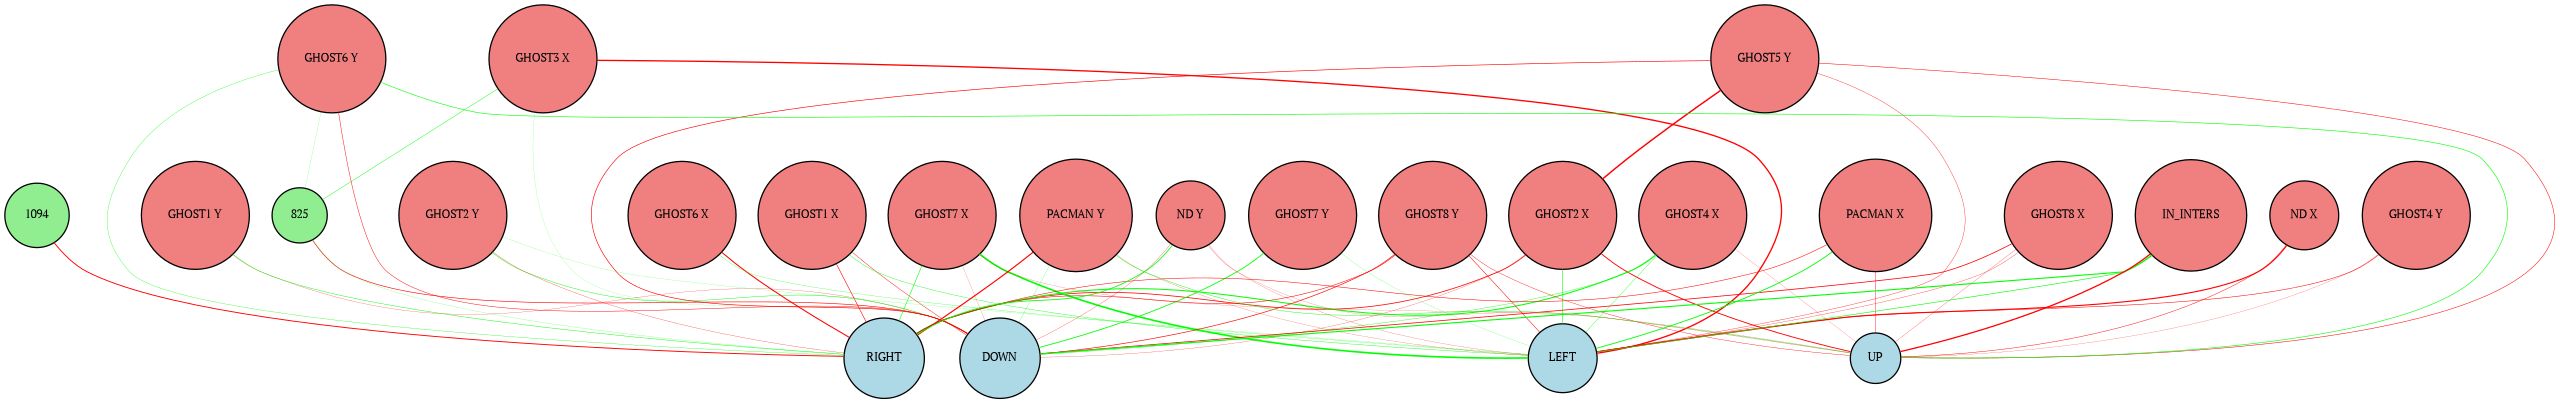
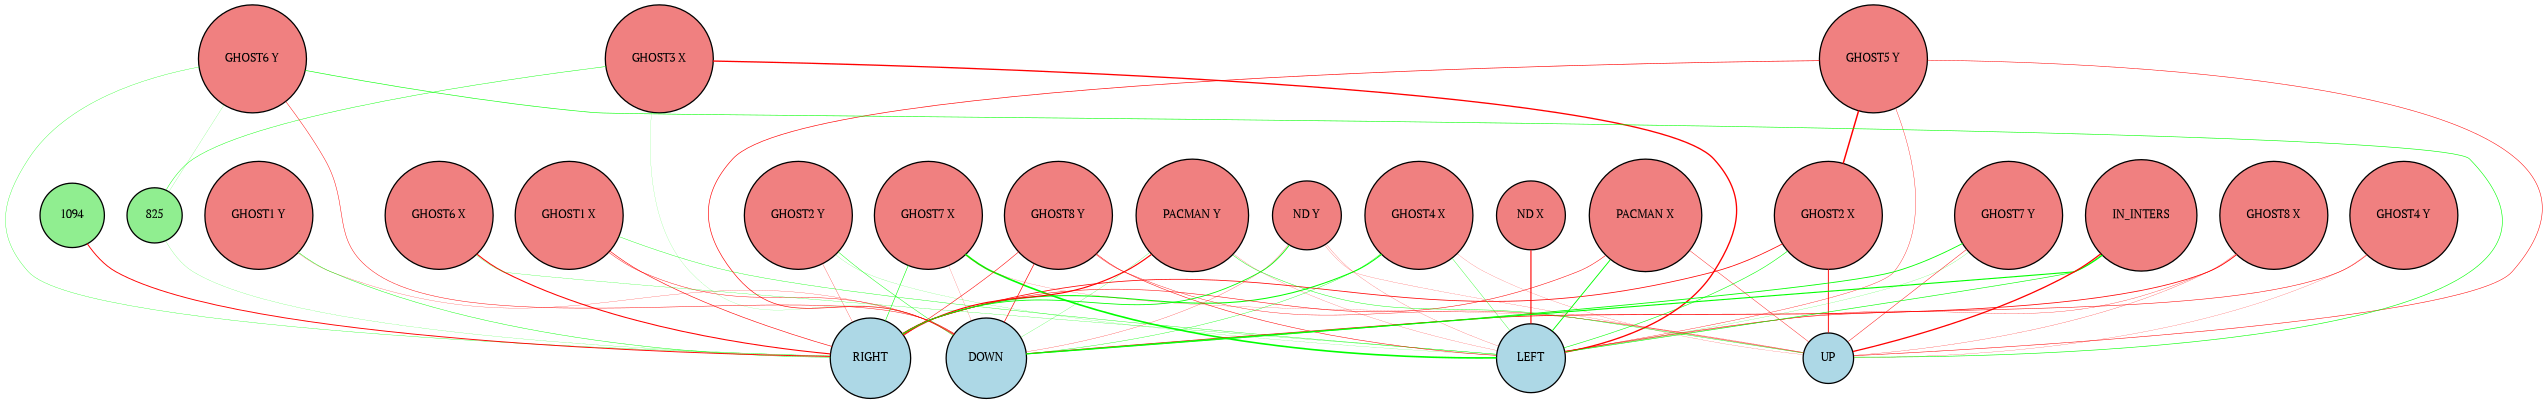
  digraph {
    fontname="PT Serif"
    node [bgcolor=black fillcolor=lightcoral fontname="PT Serif" fontsize=9 shape=circle style=filled]
    edge [arrowhead=none color=red fontname="PT Serif" style=solid]
    "GHOST1 X" [height=0.2 width=0.2]
    DOWN [fillcolor=lightblue height=0.2 width=0.2]
    RIGHT [fillcolor=lightblue height=0.2 width=0.2]
    LEFT [fillcolor=lightblue height=0.2 width=0.2]
    "GHOST1 Y" [height=0.2 width=0.2]
    "GHOST2 X" [height=0.2 width=0.2]
    UP [fillcolor=lightblue height=0.2 width=0.2]
    "GHOST2 Y" [height=0.2 width=0.2]
    "GHOST3 X" [height=0.2 width=0.2]
    825 [fillcolor=lightgreen height=0.2 width=0.2]
    "GHOST4 X" [height=0.2 width=0.2]
    "GHOST4 Y" [height=0.2 width=0.2]
    "GHOST5 Y" [height=0.2 width=0.2]
    "GHOST6 X" [height=0.2 width=0.2]
    "GHOST6 Y" [height=0.2 width=0.2]
    "GHOST7 X" [height=0.2 width=0.2]
    "GHOST7 Y" [height=0.2 width=0.2]
    "GHOST8 X" [height=0.2 width=0.2]
    "GHOST8 Y" [height=0.2 width=0.2]
    "PACMAN X" [height=0.2 width=0.2]
    "PACMAN Y" [height=0.2 width=0.2]
    "ND X" [height=0.2 width=0.2]
    "ND Y" [height=0.2 width=0.2]
    IN_INTERS [height=0.2 width=0.2]
    1094 [fillcolor=lightgreen height=0.2 width=0.2]
    "GHOST1 X" -> DOWN [penwidth=0.32353101696576914]
    "GHOST1 X" -> RIGHT [penwidth=0.4568490438012611]
    "GHOST1 X" -> LEFT [color=green penwidth=0.2917827873584985]
    "GHOST1 Y" -> DOWN [penwidth=0.16749455607380762]
    "GHOST1 Y" -> RIGHT [color=green penwidth=0.3417892779664917]
-   "GHOST2 X" -> DOWN [penwidth=0.1775915120552677]
    "GHOST2 X" -> RIGHT [penwidth=0.5957388999039831]
    "GHOST2 X" -> LEFT [color=green penwidth=0.4316058547407552]
    "GHOST2 X" -> UP [penwidth=0.7026764949389877]
    "GHOST2 Y" -> DOWN [color=green penwidth=0.34308932971951467]
    "GHOST2 Y" -> RIGHT [penwidth=0.19793549913447256]
    "GHOST2 Y" -> LEFT [color=green penwidth=0.11717098613057352]
    "GHOST3 X" -> DOWN [color=green penwidth=0.10133308554248792]
    "GHOST3 X" -> LEFT [penwidth=1.0295974596277802]
    "GHOST3 X" -> 825 [color=green penwidth=0.33881604385572467]
-   825 -> DOWN [penwidth=0.47326695973434574]
    825 -> RIGHT [color=green penwidth=0.13710935841270705]
    "GHOST4 X" -> DOWN [color=green penwidth=0.28560833189427765]
    "GHOST4 X" -> RIGHT [color=green penwidth=0.7888840516347944]
    "GHOST4 X" -> LEFT [color=green penwidth=0.2578465997933511]
    "GHOST4 X" -> UP [penwidth=0.1277504513232583]
    "GHOST4 Y" -> LEFT [penwidth=0.4003025224009942]
    "GHOST4 Y" -> UP [penwidth=0.14702012944501197]
    "GHOST5 Y" -> DOWN [penwidth=0.49117814361213696]
    "GHOST5 Y" -> LEFT [penwidth=0.26729112414783707]
    "GHOST5 Y" -> "GHOST2 X" [penwidth=1.1314949861075057]
    "GHOST5 Y" -> UP [penwidth=0.39670636219453304]
    "GHOST6 X" -> RIGHT [penwidth=0.8104071667365577]
    "GHOST6 X" -> LEFT [color=green penwidth=0.19488987820952228]
    "GHOST6 Y" -> DOWN [penwidth=0.3550860925586329]
    "GHOST6 Y" -> RIGHT [color=green penwidth=0.24350434675130853]
    "GHOST6 Y" -> UP [color=green penwidth=0.4554123890018489]
    "GHOST6 Y" -> 825 [color=green penwidth=0.12122001772248167]
    "GHOST7 X" -> DOWN [penwidth=0.12880478312323237]
    "GHOST7 X" -> RIGHT [color=green penwidth=0.42959457282063274]
    "GHOST7 X" -> LEFT [color=green penwidth=1.2633584281241845]
    "GHOST7 X" -> UP [penwidth=0.12909376794726826]
    "GHOST7 Y" -> DOWN [color=green penwidth=0.6501188259013234]
    "GHOST7 Y" -> LEFT [color=green penwidth=0.1398209857432144]
-   "ND X" -> UP [penwidth=0.35042138385897004]
+   "GHOST7 Y" -> UP [penwidth=0.35042138385897004]
    "GHOST8 X" -> DOWN [penwidth=0.5970904727929879]
    "GHOST8 X" -> LEFT [penwidth=0.22338214689300762]
    "GHOST8 X" -> UP [penwidth=0.1816979938491481]
    "GHOST8 Y" -> DOWN [penwidth=0.5044237207907928]
    "GHOST8 Y" -> RIGHT [penwidth=0.4191797063986824]
    "GHOST8 Y" -> LEFT [penwidth=0.3974784566376115]
    "GHOST8 Y" -> UP [penwidth=0.2901671818479564]
    "PACMAN X" -> RIGHT [penwidth=0.40219379147568546]
    "PACMAN X" -> LEFT [color=green penwidth=0.6876735883101943]
    "PACMAN X" -> UP [penwidth=0.30934256593170245]
    "PACMAN Y" -> DOWN [color=green penwidth=0.16968935213993697]
    "PACMAN Y" -> RIGHT [penwidth=0.892660860826597]
    "PACMAN Y" -> LEFT [penwidth=0.1424840864633399]
    "PACMAN Y" -> UP [color=green penwidth=0.33290375966672403]
    "ND X" -> LEFT [penwidth=0.8658443581257731]
    "ND Y" -> DOWN [penwidth=0.19210432058757315]
    "ND Y" -> RIGHT [color=green penwidth=0.6370660012996148]
    "ND Y" -> LEFT [penwidth=0.14894735197544778]
    "ND Y" -> UP [penwidth=0.1375670424499832]
    IN_INTERS -> DOWN [color=green penwidth=0.8547776866140252]
    IN_INTERS -> LEFT [color=green penwidth=0.4648961442338426]
    IN_INTERS -> UP [penwidth=0.9922013242419107]
    1094 -> RIGHT [penwidth=0.7123723148761402]
  }
